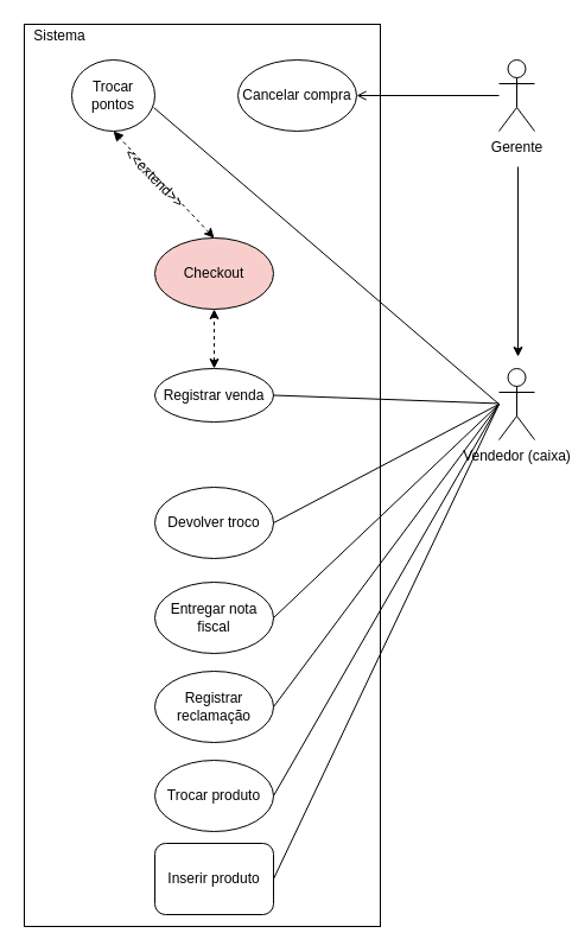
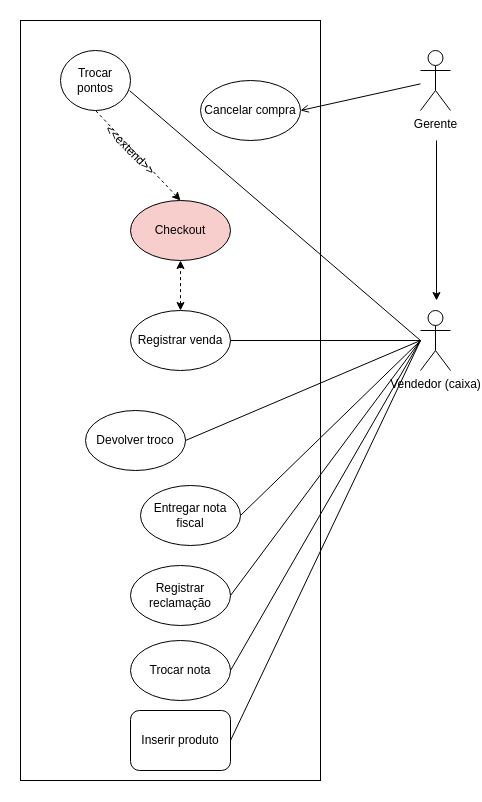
  <mxCell id="0" />
  <mxCell id="1" parent="0" />
  <mxCell id="2" value="" style="rounded=0;whiteSpace=wrap;html=1;fillColor=none;" parent="1" vertex="1"><mxGeometry x="20" y="20" width="300" height="760" as="geometry" /></mxCell>
- <mxCell id="3" value="Sistema" style="text;html=1;strokeColor=none;fillColor=none;align=center;verticalAlign=middle;whiteSpace=wrap;rounded=0;" parent="1" vertex="1"><mxGeometry x="20" y="20" width="60" height="20" as="geometry" /></mxCell>
  <mxCell id="4" value="Checkout" style="ellipse;whiteSpace=wrap;html=1;fillColor=#f8cecc;" parent="1" vertex="1"><mxGeometry x="130" y="200" width="100" height="60" as="geometry" /></mxCell>
- <mxCell id="5" value="Registrar venda" style="ellipse;whiteSpace=wrap;html=1;fillColor=#FFFFFF;" parent="1" vertex="1"><mxGeometry x="130" y="310" width="100" height="45" as="geometry" /></mxCell>
+ <mxCell id="5" value="Registrar venda" style="ellipse;whiteSpace=wrap;html=1;fillColor=#FFFFFF;" parent="1" vertex="1"><mxGeometry x="130" y="310" width="100" height="60" as="geometry" /></mxCell>
  <mxCell id="6" value="" style="endArrow=classic;dashed=1;html=1;exitX=0.5;exitY=0;exitDx=0;exitDy=0;entryX=0.5;entryY=1;entryDx=0;entryDy=0;startArrow=classic;startFill=1;" parent="1" source="5" target="4" edge="1"><mxGeometry width="50" height="50" relative="1" as="geometry"><mxPoint x="-90" y="380" as="sourcePoint" /><mxPoint x="-40" y="330" as="targetPoint" /></mxGeometry></mxCell>
  <mxCell id="7" value="Vendedor (caixa)" style="shape=umlActor;verticalLabelPosition=bottom;verticalAlign=top;html=1;outlineConnect=0;fillColor=#FFFFFF;" parent="1" vertex="1"><mxGeometry x="420" y="310" width="30" height="60" as="geometry" /></mxCell>
  <mxCell id="8" value="" style="endArrow=none;html=1;exitX=1;exitY=0.5;exitDx=0;exitDy=0;" parent="1" source="5" target="7" edge="1"><mxGeometry width="50" height="50" relative="1" as="geometry"><mxPoint x="190" y="390" as="sourcePoint" /><mxPoint x="340" y="300" as="targetPoint" /></mxGeometry></mxCell>
- <mxCell id="9" value="Cancelar compra" style="ellipse;whiteSpace=wrap;html=1;fillColor=#FFFFFF;" parent="1" vertex="1"><mxGeometry x="200" y="50" width="100" height="60" as="geometry" /></mxCell>
- <mxCell id="10" value="Devolver troco" style="ellipse;whiteSpace=wrap;html=1;fillColor=#FFFFFF;" parent="1" vertex="1"><mxGeometry x="130" y="410" width="100" height="60" as="geometry" /></mxCell>
+ <mxCell id="9" value="Cancelar compra" style="ellipse;whiteSpace=wrap;html=1;fillColor=#FFFFFF;" parent="1" vertex="1"><mxGeometry x="200" y="80" width="100" height="60" as="geometry" /></mxCell>
+ <mxCell id="10" value="Devolver troco" style="ellipse;whiteSpace=wrap;html=1;fillColor=#FFFFFF;" parent="1" vertex="1"><mxGeometry x="85" y="410" width="100" height="60" as="geometry" /></mxCell>
  <mxCell id="11" value="" style="endArrow=none;html=1;exitX=1;exitY=0.5;exitDx=0;exitDy=0;" parent="1" source="10" edge="1"><mxGeometry width="50" height="50" relative="1" as="geometry"><mxPoint x="320" y="460" as="sourcePoint" /><mxPoint x="420" y="340" as="targetPoint" /></mxGeometry></mxCell>
  <mxCell id="12" value="" style="endArrow=open;html=1;entryX=1;entryY=0.5;entryDx=0;entryDy=0;" parent="1" source="14" target="9" edge="1"><mxGeometry width="50" height="50" relative="1" as="geometry"><mxPoint x="-60" y="190" as="sourcePoint" /><mxPoint x="190" y="90" as="targetPoint" /></mxGeometry></mxCell>
  <mxCell id="13" value="Trocar pontos" style="ellipse;whiteSpace=wrap;html=1;fillColor=#FFFFFF;" parent="1" vertex="1"><mxGeometry x="60" y="50" width="70" height="60" as="geometry" /></mxCell>
  <mxCell id="14" value="Gerente" style="shape=umlActor;verticalLabelPosition=bottom;verticalAlign=top;html=1;outlineConnect=0;fillColor=#FFFFFF;" parent="1" vertex="1"><mxGeometry x="420" y="50" width="30" height="60" as="geometry" /></mxCell>
- <mxCell id="15" value="" style="endArrow=block;dashed=1;html=1;entryX=0.5;entryY=1;entryDx=0;entryDy=0;exitX=0.5;exitY=0;exitDx=0;exitDy=0;startArrow=classic;startFill=1;" parent="1" source="4" target="13" edge="1"><mxGeometry width="50" height="50" relative="1" as="geometry"><mxPoint x="60" y="180" as="sourcePoint" /><mxPoint x="110" y="130" as="targetPoint" /></mxGeometry></mxCell>
+ <mxCell id="15" value="" style="endArrow=none;dashed=1;html=1;entryX=0.5;entryY=1;entryDx=0;entryDy=0;exitX=0.5;exitY=0;exitDx=0;exitDy=0;startArrow=classic;startFill=1;" parent="1" source="4" target="13" edge="1"><mxGeometry width="50" height="50" relative="1" as="geometry"><mxPoint x="60" y="180" as="sourcePoint" /><mxPoint x="110" y="130" as="targetPoint" /></mxGeometry></mxCell>
  <mxCell id="16" value="&amp;lt;&amp;lt;extend&amp;gt;&amp;gt;" style="text;html=1;strokeColor=none;fillColor=none;align=center;verticalAlign=middle;whiteSpace=wrap;rounded=0;rotation=45;" parent="1" vertex="1"><mxGeometry x="110" y="140" width="40" height="20" as="geometry" /></mxCell>
- <mxCell id="17" value="Entregar nota fiscal" style="ellipse;whiteSpace=wrap;html=1;fillColor=#FFFFFF;" parent="1" vertex="1"><mxGeometry x="130" y="490" width="100" height="60" as="geometry" /></mxCell>
+ <mxCell id="17" value="Entregar nota fiscal" style="ellipse;whiteSpace=wrap;html=1;fillColor=#FFFFFF;" parent="1" vertex="1"><mxGeometry x="140" y="485" width="100" height="60" as="geometry" /></mxCell>
  <mxCell id="18" value="" style="endArrow=none;html=1;entryX=1;entryY=0.5;entryDx=0;entryDy=0;" parent="1" target="17" edge="1"><mxGeometry width="50" height="50" relative="1" as="geometry"><mxPoint x="420" y="340" as="sourcePoint" /><mxPoint x="470" y="470" as="targetPoint" /></mxGeometry></mxCell>
  <mxCell id="19" value="Registrar reclamação" style="ellipse;whiteSpace=wrap;html=1;fillColor=#FFFFFF;" parent="1" vertex="1"><mxGeometry x="130" y="565" width="100" height="60" as="geometry" /></mxCell>
- <mxCell id="20" value="Trocar produto" style="ellipse;whiteSpace=wrap;html=1;fillColor=#FFFFFF;" parent="1" vertex="1"><mxGeometry x="130" y="640" width="100" height="60" as="geometry" /></mxCell>
+ <mxCell id="20" value="Trocar nota" style="ellipse;whiteSpace=wrap;html=1;fillColor=#FFFFFF;" parent="1" vertex="1"><mxGeometry x="130" y="640" width="100" height="60" as="geometry" /></mxCell>
  <mxCell id="21" value="" style="endArrow=classic;html=1;" edge="1" parent="1"><mxGeometry width="50" height="50" relative="1" as="geometry"><mxPoint x="436" y="140" as="sourcePoint" /><mxPoint x="436" y="300" as="targetPoint" /></mxGeometry></mxCell>
  <mxCell id="22" value="" style="endArrow=none;html=1;exitX=1;exitY=0.5;exitDx=0;exitDy=0;" edge="1" parent="1" source="19"><mxGeometry width="50" height="50" relative="1" as="geometry"><mxPoint x="340" y="510" as="sourcePoint" /><mxPoint x="420" y="340" as="targetPoint" /></mxGeometry></mxCell>
  <mxCell id="23" value="" style="endArrow=none;html=1;exitX=1;exitY=0.5;exitDx=0;exitDy=0;" edge="1" parent="1" source="20"><mxGeometry width="50" height="50" relative="1" as="geometry"><mxPoint x="340" y="510" as="sourcePoint" /><mxPoint x="420" y="340" as="targetPoint" /></mxGeometry></mxCell>
  <mxCell id="24" value="Inserir produto" style="whiteSpace=wrap;html=1;rounded=1;" vertex="1" parent="1"><mxGeometry x="130" y="710" width="100" height="60" as="geometry" /></mxCell>
  <mxCell id="25" value="" style="endArrow=none;html=1;exitX=1;exitY=0.5;exitDx=0;exitDy=0;" edge="1" parent="1" source="24"><mxGeometry width="50" height="50" relative="1" as="geometry"><mxPoint x="340" y="630" as="sourcePoint" /><mxPoint x="420" y="340" as="targetPoint" /></mxGeometry></mxCell>
  <mxCell id="26" value="" style="endArrow=none;html=1;exitX=0.988;exitY=0.67;exitDx=0;exitDy=0;exitPerimeter=0;" edge="1" parent="1" source="13"><mxGeometry width="50" height="50" relative="1" as="geometry"><mxPoint x="340" y="240" as="sourcePoint" /><mxPoint x="420" y="340" as="targetPoint" /></mxGeometry></mxCell>
